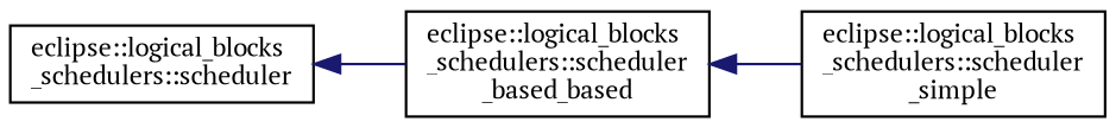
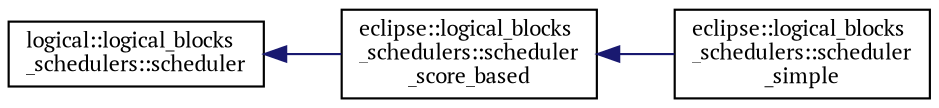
  digraph {
    fontname="PT Serif"
    rankdir=LR
    node [color=black fillcolor=white fontname="PT Serif" fontsize=10 shape=record style=filled]
    edge [color=midnightblue dir=back fontname="PT Serif" fontsize=10 labelfontname=Helvetica labelfontsize=10 style=solid]
-   n1 [height=0.2 label="eclipse::logical_blocks\l_schedulers::scheduler" width=0.4]
-   n2 [height=0.2 label="eclipse::logical_blocks\l_schedulers::scheduler\l_based_based" width=0.4]
+   n1 [height=0.2 label="logical::logical_blocks\l_schedulers::scheduler" width=0.4]
+   n2 [height=0.2 label="eclipse::logical_blocks\l_schedulers::scheduler\l_score_based" width=0.4]
    n3 [height=0.2 label="eclipse::logical_blocks\l_schedulers::scheduler\l_simple" width=0.4]
    n1 -> n2
    n2 -> n3
  }
